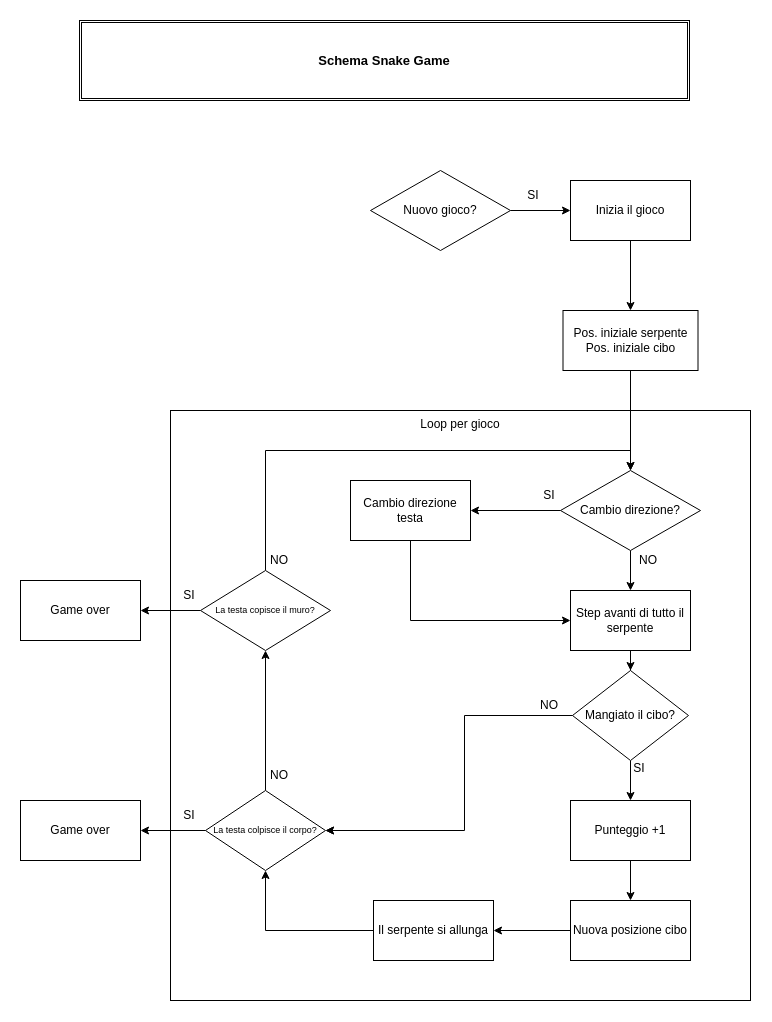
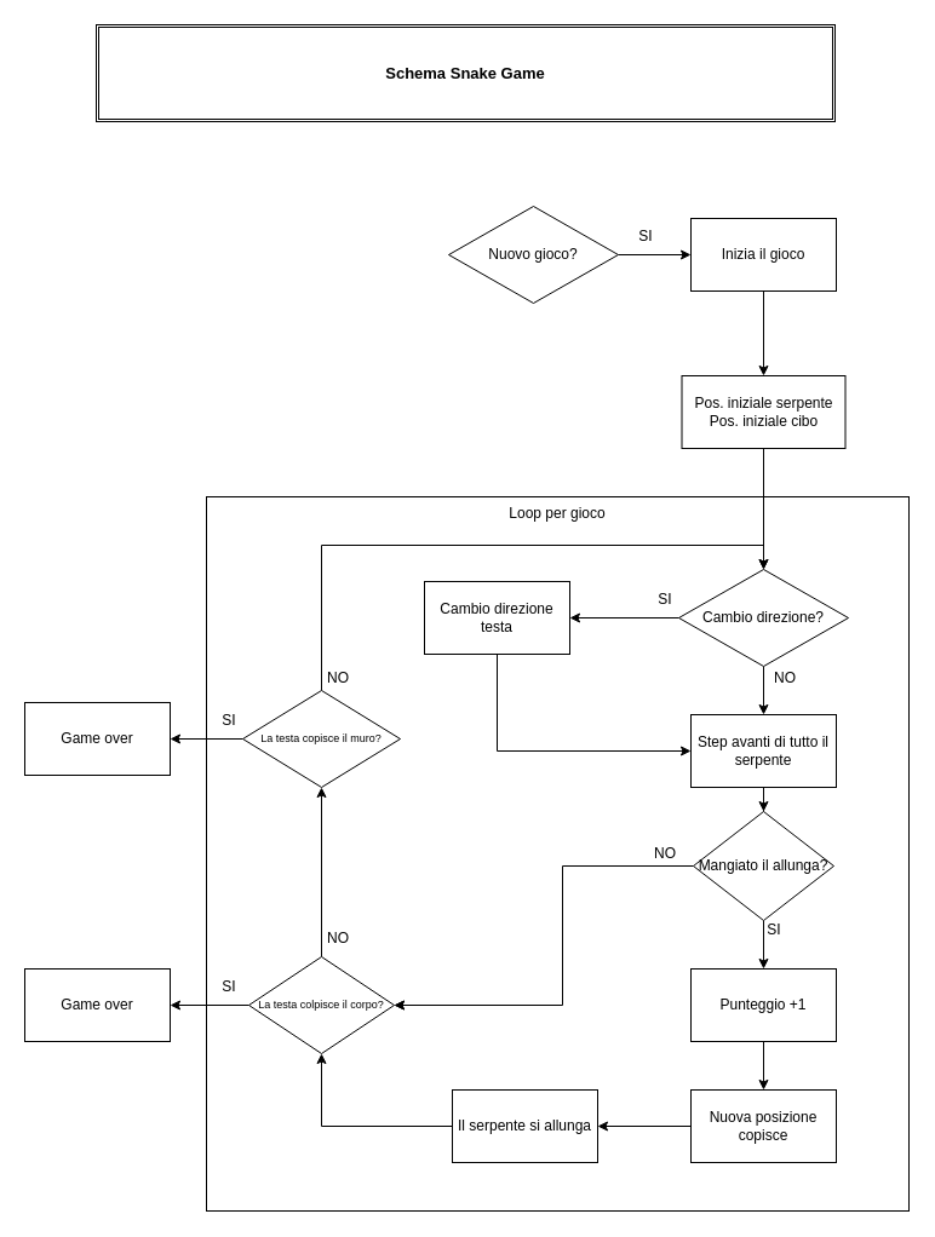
  <mxCell id="0" />
  <mxCell id="1" parent="0" />
  <mxCell id="2" value="" style="edgeStyle=orthogonalEdgeStyle;rounded=0;orthogonalLoop=1;jettySize=auto;html=1;" edge="1" parent="1" source="3" target="4"><mxGeometry relative="1" as="geometry" /></mxCell>
  <mxCell id="3" value="Nuovo gioco?" style="rhombus;whiteSpace=wrap;html=1;rounded=0;" vertex="1" parent="1"><mxGeometry x="370" y="170" width="140" height="80" as="geometry" /></mxCell>
  <mxCell id="4" value="Inizia il gioco" style="whiteSpace=wrap;html=1;rounded=0;" vertex="1" parent="1"><mxGeometry x="570" y="180" width="120" height="60" as="geometry" /></mxCell>
  <mxCell id="5" value="Loop per gioco" style="whiteSpace=wrap;html=1;rounded=0;verticalAlign=top;" vertex="1" parent="1"><mxGeometry x="170" y="410" width="580" height="590" as="geometry" /></mxCell>
  <mxCell id="6" value="" style="edgeStyle=orthogonalEdgeStyle;rounded=0;orthogonalLoop=1;jettySize=auto;html=1;" edge="1" parent="1" source="7" target="10"><mxGeometry relative="1" as="geometry" /></mxCell>
  <mxCell id="7" value="Pos. iniziale serpente&lt;br&gt;Pos. iniziale cibo" style="whiteSpace=wrap;html=1;rounded=0;" vertex="1" parent="1"><mxGeometry x="562.5" y="310" width="135" height="60" as="geometry" /></mxCell>
  <mxCell id="8" value="" style="edgeStyle=orthogonalEdgeStyle;rounded=0;orthogonalLoop=1;jettySize=auto;html=1;entryX=0.5;entryY=0;entryDx=0;entryDy=0;" edge="1" parent="1" source="4" target="7"><mxGeometry relative="1" as="geometry"><mxPoint x="630" y="360" as="targetPoint" /><Array as="points" /></mxGeometry></mxCell>
  <mxCell id="9" value="" style="edgeStyle=orthogonalEdgeStyle;rounded=0;orthogonalLoop=1;jettySize=auto;html=1;labelBackgroundColor=none;fontSize=13;" edge="1" parent="1" source="10" target="15"><mxGeometry relative="1" as="geometry" /></mxCell>
  <mxCell id="10" value="Cambio direzione?" style="rhombus;whiteSpace=wrap;html=1;rounded=0;" vertex="1" parent="1"><mxGeometry x="560" y="470" width="140" height="80" as="geometry" /></mxCell>
  <mxCell id="11" value="" style="edgeStyle=orthogonalEdgeStyle;rounded=0;orthogonalLoop=1;jettySize=auto;html=1;exitX=0.5;exitY=1;exitDx=0;exitDy=0;exitPerimeter=0;" edge="1" parent="1" source="12" target="15"><mxGeometry relative="1" as="geometry"><Array as="points"><mxPoint x="410" y="620" /></Array></mxGeometry></mxCell>
  <mxCell id="12" value="Cambio direzione testa" style="rounded=0;whiteSpace=wrap;html=1;" vertex="1" parent="1"><mxGeometry x="350" y="480" width="120" height="60" as="geometry" /></mxCell>
  <mxCell id="13" value="" style="endArrow=classic;html=1;rounded=0;exitX=0;exitY=0.5;exitDx=0;exitDy=0;entryX=1;entryY=0.5;entryDx=0;entryDy=0;edgeStyle=orthogonalEdgeStyle" edge="1" parent="1" source="10" target="12"><mxGeometry relative="1" as="geometry"><mxPoint x="410" y="440" as="sourcePoint" /><mxPoint x="510" y="440" as="targetPoint" /></mxGeometry></mxCell>
  <mxCell id="14" value="" style="edgeStyle=orthogonalEdgeStyle;rounded=0;orthogonalLoop=1;jettySize=auto;html=1;" edge="1" parent="1" source="15" target="17"><mxGeometry relative="1" as="geometry" /></mxCell>
  <mxCell id="15" value="Step avanti di tutto il serpente" style="rounded=0;whiteSpace=wrap;html=1;" vertex="1" parent="1"><mxGeometry x="570" y="590" width="120" height="60" as="geometry" /></mxCell>
  <mxCell id="16" value="" style="edgeStyle=orthogonalEdgeStyle;rounded=0;orthogonalLoop=1;jettySize=auto;html=1;labelBackgroundColor=none;fontSize=13;" edge="1" parent="1" source="17" target="43"><mxGeometry relative="1" as="geometry" /></mxCell>
- <mxCell id="17" value="Mangiato il cibo?" style="rhombus;whiteSpace=wrap;html=1;rounded=0;" vertex="1" parent="1"><mxGeometry x="572" y="670" width="116" height="90" as="geometry" /></mxCell>
+ <mxCell id="17" value="Mangiato il allunga?" style="rhombus;whiteSpace=wrap;html=1;rounded=0;" vertex="1" parent="1"><mxGeometry x="572" y="670" width="116" height="90" as="geometry" /></mxCell>
  <mxCell id="18" value="" style="edgeStyle=orthogonalEdgeStyle;rounded=0;orthogonalLoop=1;jettySize=auto;html=1;entryX=0.5;entryY=1;entryDx=0;entryDy=0;" edge="1" parent="1" source="19" target="28"><mxGeometry relative="1" as="geometry"><mxPoint x="464" y="860" as="targetPoint" /><Array as="points"><mxPoint x="265" y="930" /></Array></mxGeometry></mxCell>
  <mxCell id="19" value="Il serpente si allunga" style="rounded=0;whiteSpace=wrap;html=1;" vertex="1" parent="1"><mxGeometry x="373" y="900" width="120" height="60" as="geometry" /></mxCell>
  <mxCell id="20" value="" style="edgeStyle=orthogonalEdgeStyle;rounded=0;orthogonalLoop=1;jettySize=auto;html=1;" edge="1" parent="1" source="21" target="19"><mxGeometry relative="1" as="geometry" /></mxCell>
- <mxCell id="21" value="Nuova posizione cibo" style="rounded=0;whiteSpace=wrap;html=1;" vertex="1" parent="1"><mxGeometry x="570" y="900" width="120" height="60" as="geometry" /></mxCell>
+ <mxCell id="21" value="Nuova posizione copisce" style="rounded=0;whiteSpace=wrap;html=1;" vertex="1" parent="1"><mxGeometry x="570" y="900" width="120" height="60" as="geometry" /></mxCell>
  <mxCell id="22" value="" style="endArrow=classic;html=1;rounded=0;exitX=0;exitY=0.5;exitDx=0;exitDy=0;entryX=1;entryY=0.5;entryDx=0;entryDy=0;edgeStyle=orthogonalEdgeStyle" edge="1" parent="1" source="17" target="28"><mxGeometry relative="1" as="geometry"><mxPoint x="608" y="770" as="sourcePoint" /><mxPoint x="608" y="810" as="targetPoint" /><Array as="points"><mxPoint x="464" y="715" /><mxPoint x="464" y="830" /></Array></mxGeometry></mxCell>
  <mxCell id="23" value="" style="edgeStyle=orthogonalEdgeStyle;endArrow=classic;html=1;rounded=0;exitX=0;exitY=0.5;exitDx=0;exitDy=0;entryX=1;entryY=0.5;entryDx=0;entryDy=0;" edge="1" parent="1" target="28"><mxGeometry width="50" height="50" relative="1" as="geometry"><mxPoint x="404" y="830" as="sourcePoint" /><mxPoint x="490" y="590" as="targetPoint" /><Array as="points"><mxPoint x="340" y="830" /><mxPoint x="340" y="830" /></Array></mxGeometry></mxCell>
  <mxCell id="24" value="" style="edgeStyle=orthogonalEdgeStyle;rounded=0;orthogonalLoop=1;jettySize=auto;html=1;labelBackgroundColor=none;" edge="1" parent="1" source="26" target="29"><mxGeometry relative="1" as="geometry" /></mxCell>
  <mxCell id="25" value="" style="edgeStyle=orthogonalEdgeStyle;rounded=0;orthogonalLoop=1;jettySize=auto;html=1;labelBackgroundColor=none;fontSize=9;entryX=0.5;entryY=0;entryDx=0;entryDy=0;exitX=0.5;exitY=0;exitDx=0;exitDy=0;" edge="1" parent="1" source="26" target="10"><mxGeometry relative="1" as="geometry"><mxPoint x="265" y="540" as="targetPoint" /><Array as="points"><mxPoint x="265" y="450" /><mxPoint x="630" y="450" /></Array></mxGeometry></mxCell>
  <mxCell id="26" value="La testa copisce il muro?" style="rhombus;whiteSpace=wrap;html=1;labelBackgroundColor=none;fontSize=9;" vertex="1" parent="1"><mxGeometry x="200" y="570" width="130" height="80" as="geometry" /></mxCell>
  <mxCell id="27" value="" style="edgeStyle=orthogonalEdgeStyle;rounded=0;orthogonalLoop=1;jettySize=auto;html=1;labelBackgroundColor=none;fontSize=9;" edge="1" parent="1" source="28" target="26"><mxGeometry relative="1" as="geometry" /></mxCell>
  <mxCell id="28" value="La testa colpisce il corpo?" style="rhombus;whiteSpace=wrap;html=1;labelBackgroundColor=none;fontSize=9;" vertex="1" parent="1"><mxGeometry x="205" y="790" width="120" height="80" as="geometry" /></mxCell>
  <mxCell id="29" value="Game over" style="whiteSpace=wrap;html=1;labelBackgroundColor=#ffffff;" vertex="1" parent="1"><mxGeometry x="20" y="580" width="120" height="60" as="geometry" /></mxCell>
  <mxCell id="30" value="" style="edgeStyle=orthogonalEdgeStyle;rounded=0;orthogonalLoop=1;jettySize=auto;html=1;labelBackgroundColor=none;exitX=0;exitY=0.5;exitDx=0;exitDy=0;entryX=1;entryY=0.5;entryDx=0;entryDy=0;" edge="1" parent="1" target="31" source="28"><mxGeometry relative="1" as="geometry"><mxPoint x="210" y="875" as="sourcePoint" /></mxGeometry></mxCell>
  <mxCell id="31" value="Game over" style="whiteSpace=wrap;html=1;labelBackgroundColor=#ffffff;" vertex="1" parent="1"><mxGeometry x="20" y="800" width="120" height="60" as="geometry" /></mxCell>
  <mxCell id="32" value="NO" style="text;html=1;strokeColor=none;fillColor=none;align=center;verticalAlign=middle;whiteSpace=wrap;rounded=0;labelBackgroundColor=none;fontSize=12;" vertex="1" parent="1"><mxGeometry x="249" y="760" width="60" height="30" as="geometry" /></mxCell>
  <mxCell id="33" value="NO" style="text;html=1;strokeColor=none;fillColor=none;align=center;verticalAlign=middle;whiteSpace=wrap;rounded=0;labelBackgroundColor=none;fontSize=12;" vertex="1" parent="1"><mxGeometry x="249" y="545" width="60" height="30" as="geometry" /></mxCell>
  <mxCell id="34" value="SI" style="text;html=1;strokeColor=none;fillColor=none;align=center;verticalAlign=middle;whiteSpace=wrap;rounded=0;labelBackgroundColor=none;fontSize=12;" vertex="1" parent="1"><mxGeometry x="159" y="800" width="60" height="30" as="geometry" /></mxCell>
  <mxCell id="35" value="SI" style="text;html=1;strokeColor=none;fillColor=none;align=center;verticalAlign=middle;whiteSpace=wrap;rounded=0;labelBackgroundColor=none;fontSize=12;" vertex="1" parent="1"><mxGeometry x="159" y="580" width="60" height="30" as="geometry" /></mxCell>
  <mxCell id="36" value="Schema Snake Game" style="shape=ext;double=1;rounded=0;whiteSpace=wrap;html=1;labelBackgroundColor=none;fontSize=13;fontStyle=1" vertex="1" parent="1"><mxGeometry x="79" y="20" width="610" height="80" as="geometry" /></mxCell>
  <mxCell id="37" value="SI" style="text;html=1;strokeColor=none;fillColor=none;align=center;verticalAlign=middle;whiteSpace=wrap;rounded=0;labelBackgroundColor=none;fontSize=12;" vertex="1" parent="1"><mxGeometry x="502.5" y="180" width="60" height="30" as="geometry" /></mxCell>
  <mxCell id="38" value="NO" style="text;html=1;strokeColor=none;fillColor=none;align=center;verticalAlign=middle;whiteSpace=wrap;rounded=0;labelBackgroundColor=none;fontSize=12;" vertex="1" parent="1"><mxGeometry x="519" y="690" width="60" height="30" as="geometry" /></mxCell>
  <mxCell id="39" value="SI" style="text;html=1;strokeColor=none;fillColor=none;align=center;verticalAlign=middle;whiteSpace=wrap;rounded=0;labelBackgroundColor=none;fontSize=12;" vertex="1" parent="1"><mxGeometry x="609" y="753" width="60" height="30" as="geometry" /></mxCell>
  <mxCell id="40" value="SI" style="text;html=1;strokeColor=none;fillColor=none;align=center;verticalAlign=middle;whiteSpace=wrap;rounded=0;labelBackgroundColor=none;fontSize=12;" vertex="1" parent="1"><mxGeometry x="519" y="480" width="60" height="30" as="geometry" /></mxCell>
  <mxCell id="41" value="NO" style="text;html=1;strokeColor=none;fillColor=none;align=center;verticalAlign=middle;whiteSpace=wrap;rounded=0;labelBackgroundColor=none;fontSize=12;" vertex="1" parent="1"><mxGeometry x="618" y="545" width="60" height="30" as="geometry" /></mxCell>
  <mxCell id="42" value="" style="edgeStyle=orthogonalEdgeStyle;rounded=0;orthogonalLoop=1;jettySize=auto;html=1;labelBackgroundColor=none;fontSize=13;" edge="1" parent="1" source="43" target="21"><mxGeometry relative="1" as="geometry" /></mxCell>
  <mxCell id="43" value="Punteggio +1" style="rounded=0;whiteSpace=wrap;html=1;" vertex="1" parent="1"><mxGeometry x="570" y="800" width="120" height="60" as="geometry" /></mxCell>
